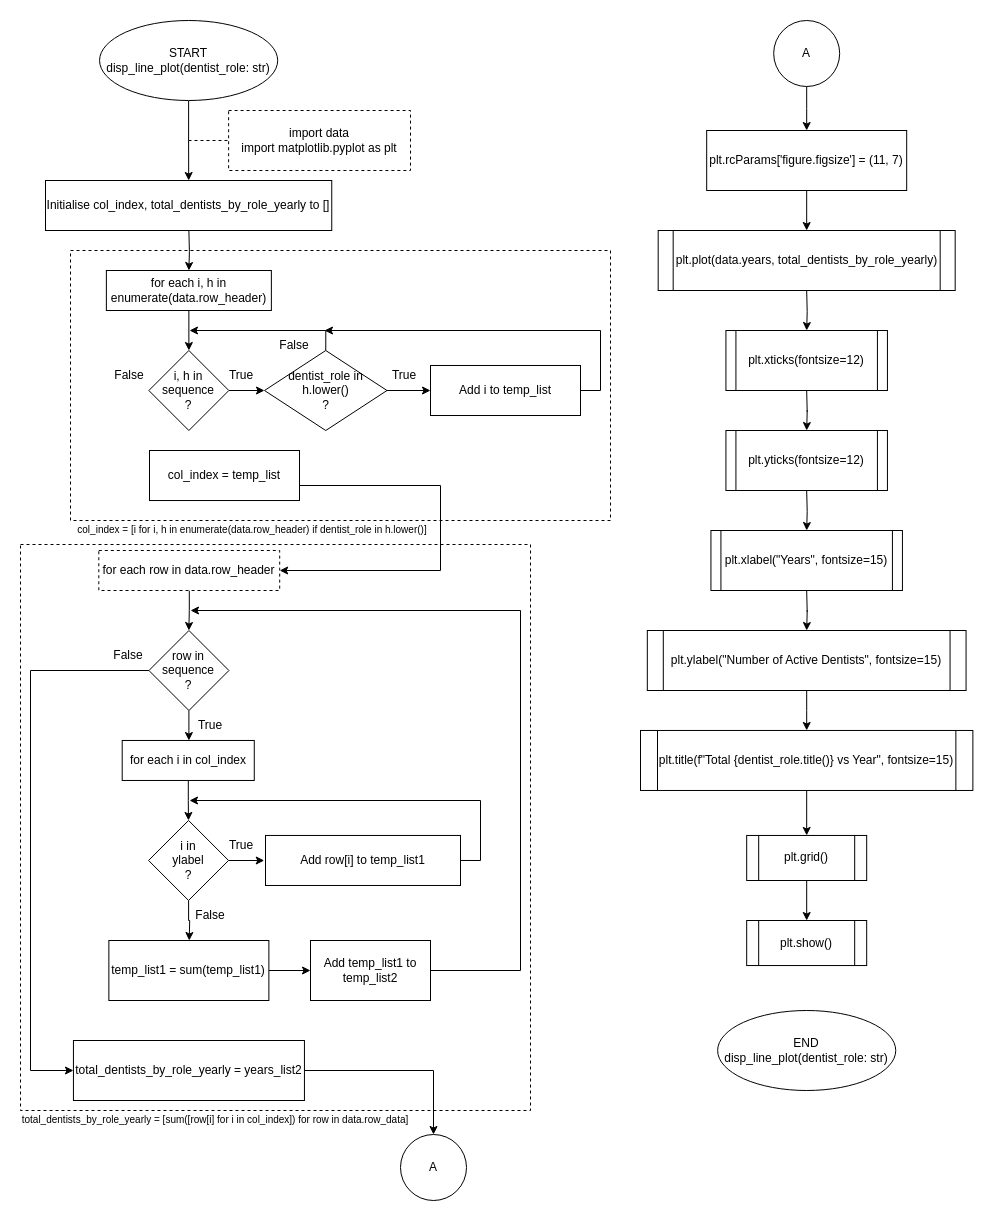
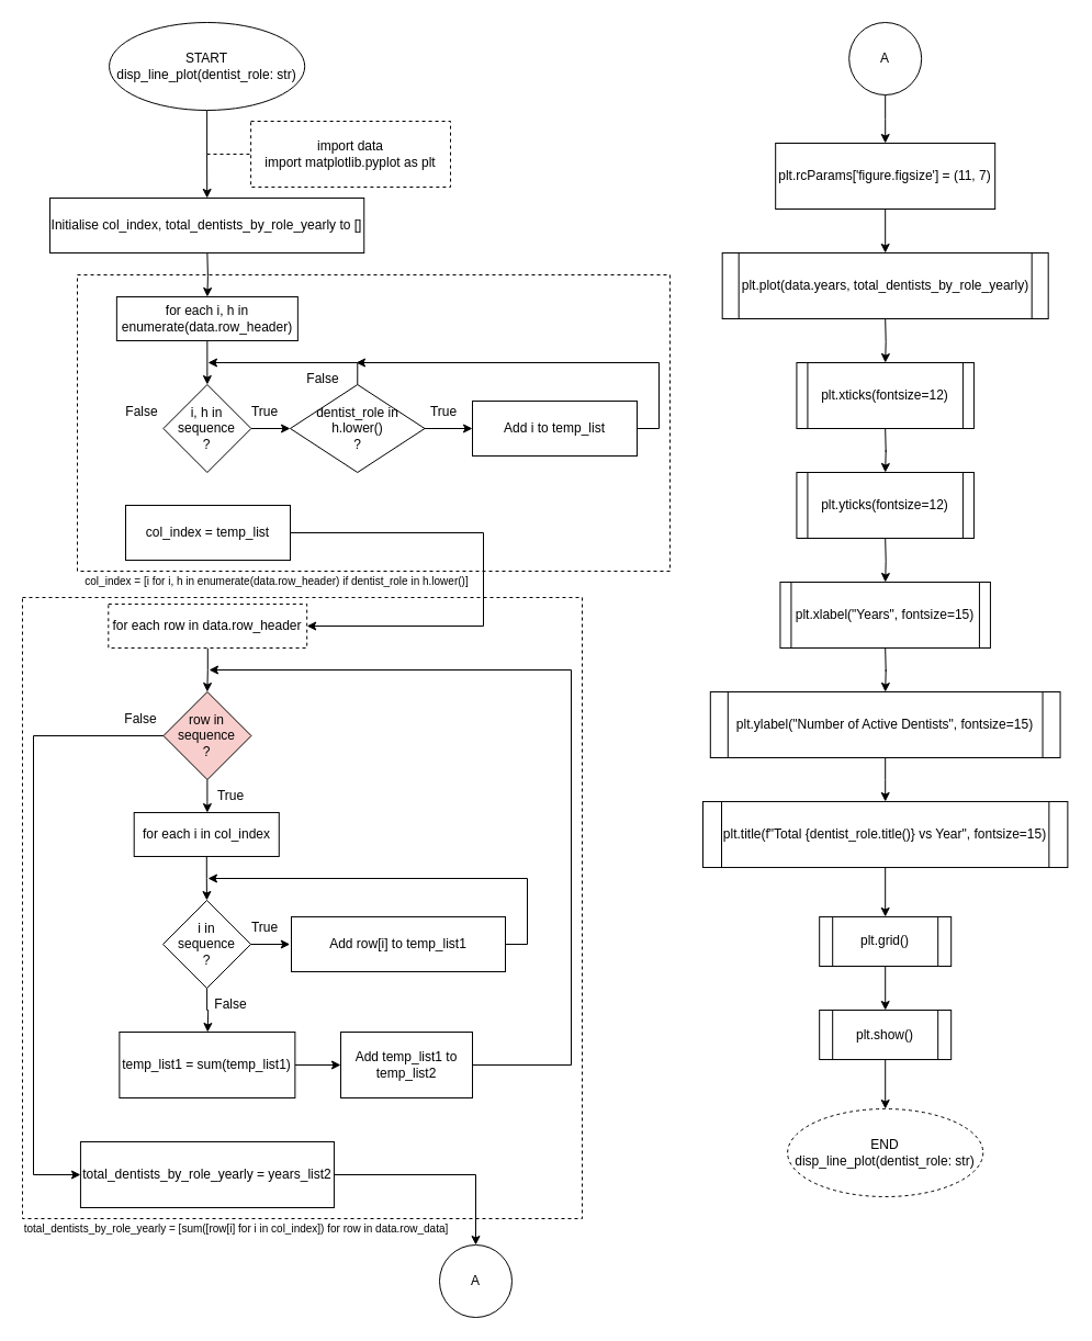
  <mxCell id="0" />
  <mxCell id="1" parent="0" />
  <mxCell id="2" value="" style="rounded=0;whiteSpace=wrap;html=1;glass=0;fillColor=none;dashed=1;" parent="1" vertex="1"><mxGeometry x="20" y="544" width="510" height="566" as="geometry" /></mxCell>
  <mxCell id="3" value="" style="rounded=0;whiteSpace=wrap;html=1;glass=0;fillColor=none;dashed=1;" parent="1" vertex="1"><mxGeometry x="70" y="250" width="540" height="270" as="geometry" /></mxCell>
  <mxCell id="4" value="" style="edgeStyle=orthogonalEdgeStyle;rounded=0;orthogonalLoop=1;jettySize=auto;html=1;" parent="1" source="5" target="6" edge="1"><mxGeometry relative="1" as="geometry" /></mxCell>
  <mxCell id="5" value="START&lt;br&gt;disp_line_plot(dentist_role: str)" style="ellipse;whiteSpace=wrap;html=1;rounded=0;" parent="1" vertex="1"><mxGeometry x="99.07" width="178.12" height="80" as="geometry" y="20" /></mxCell>
  <mxCell id="6" value="Initialise col_index,&amp;nbsp;total_dentists_by_role_yearly to []" style="whiteSpace=wrap;html=1;rounded=0;" parent="1" vertex="1"><mxGeometry x="45" y="180" width="286.25" height="50" as="geometry" /></mxCell>
  <mxCell id="7" value="import data&lt;br&gt;import matplotlib.pyplot as plt" style="rounded=0;whiteSpace=wrap;html=1;glass=0;dashed=1;" parent="1" vertex="1"><mxGeometry x="228.12" y="110" width="181.88" height="60" as="geometry" /></mxCell>
  <mxCell id="8" value="" style="endArrow=none;dashed=1;html=1;rounded=0;strokeColor=default;entryX=0;entryY=0.5;entryDx=0;entryDy=0;" parent="1" target="7" edge="1"><mxGeometry width="50" height="50" relative="1" as="geometry"><mxPoint x="188" y="140" as="sourcePoint" /><mxPoint x="380.12" y="360" as="targetPoint" /></mxGeometry></mxCell>
  <mxCell id="9" value="" style="edgeStyle=orthogonalEdgeStyle;rounded=0;orthogonalLoop=1;jettySize=auto;html=1;" parent="1" target="11" edge="1"><mxGeometry relative="1" as="geometry"><mxPoint x="188.375" y="230" as="sourcePoint" /></mxGeometry></mxCell>
  <mxCell id="10" value="" style="edgeStyle=orthogonalEdgeStyle;rounded=0;orthogonalLoop=1;jettySize=auto;html=1;" parent="1" source="11" target="13" edge="1"><mxGeometry relative="1" as="geometry" /></mxCell>
  <mxCell id="11" value="for each i, h in enumerate(data.row_header)" style="rounded=0;whiteSpace=wrap;html=1;" parent="1" vertex="1"><mxGeometry x="105.87" y="270" width="165" height="40" as="geometry" /></mxCell>
  <mxCell id="12" value="" style="edgeStyle=orthogonalEdgeStyle;rounded=0;orthogonalLoop=1;jettySize=auto;html=1;" parent="1" source="13" target="16" edge="1"><mxGeometry relative="1" as="geometry" /></mxCell>
  <mxCell id="13" value="i, h in sequence&lt;br&gt;?" style="rhombus;whiteSpace=wrap;html=1;" parent="1" vertex="1"><mxGeometry x="148.37" y="350" width="80" height="80" as="geometry" /></mxCell>
  <mxCell id="14" value="" style="edgeStyle=orthogonalEdgeStyle;rounded=0;orthogonalLoop=1;jettySize=auto;html=1;" parent="1" source="16" target="19" edge="1"><mxGeometry relative="1" as="geometry" /></mxCell>
  <mxCell id="15" style="edgeStyle=orthogonalEdgeStyle;rounded=0;orthogonalLoop=1;jettySize=auto;html=1;exitX=0.5;exitY=0;exitDx=0;exitDy=0;" parent="1" source="16" edge="1"><mxGeometry relative="1" as="geometry"><mxPoint x="189" y="330" as="targetPoint" /><Array as="points"><mxPoint x="325" y="330" /></Array></mxGeometry></mxCell>
  <mxCell id="16" value="dentist_role in h.lower()&lt;br&gt;?" style="rhombus;whiteSpace=wrap;html=1;" parent="1" vertex="1"><mxGeometry x="264" y="350" width="122.5" height="80" as="geometry" /></mxCell>
  <mxCell id="17" value="True" style="text;html=1;strokeColor=none;fillColor=none;align=center;verticalAlign=middle;whiteSpace=wrap;rounded=0;" parent="1" vertex="1"><mxGeometry x="210.87" y="360" width="60" height="30" as="geometry" /></mxCell>
  <mxCell id="18" style="edgeStyle=orthogonalEdgeStyle;rounded=0;orthogonalLoop=1;jettySize=auto;html=1;exitX=1;exitY=0.5;exitDx=0;exitDy=0;entryX=1;entryY=0;entryDx=0;entryDy=0;" parent="1" source="19" target="21" edge="1"><mxGeometry relative="1" as="geometry"><mxPoint x="600" y="330" as="targetPoint" /><Array as="points"><mxPoint x="600" y="390" /><mxPoint x="600" y="330" /></Array></mxGeometry></mxCell>
  <mxCell id="19" value="Add i to temp_list" style="rounded=0;whiteSpace=wrap;html=1;" parent="1" vertex="1"><mxGeometry x="430" y="364.99" width="150" height="50.02" as="geometry" /></mxCell>
  <mxCell id="20" value="True" style="text;html=1;strokeColor=none;fillColor=none;align=center;verticalAlign=middle;whiteSpace=wrap;rounded=0;" parent="1" vertex="1"><mxGeometry x="374" y="360" width="60" height="30" as="geometry" /></mxCell>
  <mxCell id="21" value="False" style="text;html=1;strokeColor=none;fillColor=none;align=center;verticalAlign=middle;whiteSpace=wrap;rounded=0;" parent="1" vertex="1"><mxGeometry x="264" y="330" width="60" height="30" as="geometry" /></mxCell>
  <mxCell id="22" value="False" style="text;html=1;strokeColor=none;fillColor=none;align=center;verticalAlign=middle;whiteSpace=wrap;rounded=0;" parent="1" vertex="1"><mxGeometry x="99.07" y="360" width="60" height="30" as="geometry" /></mxCell>
  <mxCell id="23" style="edgeStyle=orthogonalEdgeStyle;rounded=0;orthogonalLoop=1;jettySize=auto;html=1;exitX=1;exitY=0.5;exitDx=0;exitDy=0;entryX=1;entryY=0.5;entryDx=0;entryDy=0;" parent="1" source="24" target="27" edge="1"><mxGeometry relative="1" as="geometry"><mxPoint x="264" y="560" as="targetPoint" /><Array as="points"><mxPoint x="440" y="485" /><mxPoint x="440" y="570" /></Array></mxGeometry></mxCell>
- <mxCell id="24" value="col_index = temp_list" style="rounded=0;whiteSpace=wrap;html=1;" parent="1" vertex="1"><mxGeometry x="149" y="450" width="150" height="50.02" as="geometry" /></mxCell>
+ <mxCell id="24" value="col_index = temp_list" style="rounded=0;whiteSpace=wrap;html=1;" parent="1" vertex="1"><mxGeometry x="114" y="460" width="150" height="50.02" as="geometry" /></mxCell>
  <mxCell id="25" value="&lt;font style=&quot;font-size: 10px;&quot;&gt;col_index = [i for i, h in enumerate(data.row_header) if dentist_role in h.lower()]&lt;/font&gt;" style="text;html=1;strokeColor=none;fillColor=none;align=center;verticalAlign=middle;whiteSpace=wrap;rounded=0;glass=0;dashed=1;" parent="1" vertex="1"><mxGeometry x="74" y="514" width="356" height="30" as="geometry" /></mxCell>
  <mxCell id="26" value="" style="edgeStyle=orthogonalEdgeStyle;rounded=0;orthogonalLoop=1;jettySize=auto;html=1;" parent="1" source="27" edge="1"><mxGeometry relative="1" as="geometry"><mxPoint x="188.37" y="630" as="targetPoint" /></mxGeometry></mxCell>
  <mxCell id="27" value="for each row in data.row_header" style="rounded=0;whiteSpace=wrap;html=1;dashed=1;" parent="1" vertex="1"><mxGeometry x="98.32" y="550" width="180.87" height="40" as="geometry" /></mxCell>
  <mxCell id="28" value="" style="edgeStyle=orthogonalEdgeStyle;rounded=0;orthogonalLoop=1;jettySize=auto;html=1;" parent="1" source="30" edge="1"><mxGeometry relative="1" as="geometry"><mxPoint x="188.4" y="740.03" as="targetPoint" /></mxGeometry></mxCell>
  <mxCell id="29" style="edgeStyle=orthogonalEdgeStyle;rounded=0;orthogonalLoop=1;jettySize=auto;html=1;exitX=0;exitY=0.5;exitDx=0;exitDy=0;entryX=0;entryY=0.5;entryDx=0;entryDy=0;" parent="1" source="30" target="46" edge="1"><mxGeometry relative="1" as="geometry"><mxPoint x="30" y="1070" as="targetPoint" /><Array as="points"><mxPoint x="30" y="670" /><mxPoint x="30" y="1070" /></Array></mxGeometry></mxCell>
- <mxCell id="30" value="row in&lt;br&gt;sequence&lt;br&gt;?" style="rhombus;whiteSpace=wrap;html=1;" parent="1" vertex="1"><mxGeometry x="148.44" y="630" width="80" height="80" as="geometry" /></mxCell>
+ <mxCell id="30" value="row in&lt;br&gt;sequence&lt;br&gt;?" style="rhombus;whiteSpace=wrap;html=1;fillColor=#f8cecc;" parent="1" vertex="1"><mxGeometry x="148.44" y="630" width="80" height="80" as="geometry" /></mxCell>
  <mxCell id="31" value="False" style="text;html=1;strokeColor=none;fillColor=none;align=center;verticalAlign=middle;whiteSpace=wrap;rounded=0;" parent="1" vertex="1"><mxGeometry x="98.32" y="640" width="60" height="30" as="geometry" /></mxCell>
  <mxCell id="32" value="" style="edgeStyle=orthogonalEdgeStyle;rounded=0;orthogonalLoop=1;jettySize=auto;html=1;" parent="1" source="33" target="43" edge="1"><mxGeometry relative="1" as="geometry" /></mxCell>
  <mxCell id="33" value="temp_list1 = sum(temp_list1)" style="whiteSpace=wrap;html=1;rounded=0;" parent="1" vertex="1"><mxGeometry x="108.37" y="940" width="160" height="60" as="geometry" /></mxCell>
  <mxCell id="34" value="" style="edgeStyle=orthogonalEdgeStyle;rounded=0;orthogonalLoop=1;jettySize=auto;html=1;" parent="1" source="35" edge="1"><mxGeometry relative="1" as="geometry"><mxPoint x="187.98" y="819.97" as="targetPoint" /></mxGeometry></mxCell>
  <mxCell id="35" value="for each i in col_index" style="rounded=0;whiteSpace=wrap;html=1;" parent="1" vertex="1"><mxGeometry x="121.7" y="739.97" width="132.07" height="40" as="geometry" /></mxCell>
  <mxCell id="36" value="" style="edgeStyle=orthogonalEdgeStyle;rounded=0;orthogonalLoop=1;jettySize=auto;html=1;" parent="1" source="37" edge="1"><mxGeometry relative="1" as="geometry"><mxPoint x="188.7" y="940" as="targetPoint" /></mxGeometry></mxCell>
- <mxCell id="37" value="i in&lt;br&gt;ylabel&lt;br&gt;?" style="rhombus;whiteSpace=wrap;html=1;" parent="1" vertex="1"><mxGeometry x="148.05" y="819.97" width="80" height="80" as="geometry" /></mxCell>
+ <mxCell id="37" value="i in&lt;br&gt;sequence&lt;br&gt;?" style="rhombus;whiteSpace=wrap;html=1;" parent="1" vertex="1"><mxGeometry x="148.05" y="819.97" width="80" height="80" as="geometry" /></mxCell>
  <mxCell id="38" value="" style="edgeStyle=orthogonalEdgeStyle;rounded=0;orthogonalLoop=1;jettySize=auto;html=1;" parent="1" edge="1"><mxGeometry relative="1" as="geometry"><mxPoint x="228.007" y="860.013" as="sourcePoint" /><mxPoint x="263.747" y="860.013" as="targetPoint" /></mxGeometry></mxCell>
  <mxCell id="39" value="True" style="text;html=1;strokeColor=none;fillColor=none;align=center;verticalAlign=middle;whiteSpace=wrap;rounded=0;" parent="1" vertex="1"><mxGeometry x="210.55" y="829.97" width="60" height="30" as="geometry" /></mxCell>
  <mxCell id="40" style="edgeStyle=orthogonalEdgeStyle;rounded=0;orthogonalLoop=1;jettySize=auto;html=1;exitX=1;exitY=0.5;exitDx=0;exitDy=0;" parent="1" source="41" edge="1"><mxGeometry relative="1" as="geometry"><mxPoint x="189" y="800" as="targetPoint" /><Array as="points"><mxPoint x="480" y="860" /><mxPoint x="480" y="800" /><mxPoint x="190" y="800" /></Array></mxGeometry></mxCell>
  <mxCell id="41" value="Add row[i] to temp_list1" style="rounded=0;whiteSpace=wrap;html=1;" parent="1" vertex="1"><mxGeometry x="265" y="834.96" width="195" height="50.02" as="geometry" /></mxCell>
  <mxCell id="42" style="edgeStyle=orthogonalEdgeStyle;rounded=0;orthogonalLoop=1;jettySize=auto;html=1;exitX=1;exitY=0.5;exitDx=0;exitDy=0;" parent="1" source="43" edge="1"><mxGeometry relative="1" as="geometry"><mxPoint x="190" y="610" as="targetPoint" /><Array as="points"><mxPoint x="520" y="970" /></Array></mxGeometry></mxCell>
  <mxCell id="43" value="Add temp_list1 to temp_list2" style="whiteSpace=wrap;html=1;rounded=0;" parent="1" vertex="1"><mxGeometry x="310" y="940" width="120" height="60" as="geometry" /></mxCell>
  <mxCell id="44" value="False" style="text;html=1;strokeColor=none;fillColor=none;align=center;verticalAlign=middle;whiteSpace=wrap;rounded=0;" parent="1" vertex="1"><mxGeometry x="180" y="899.97" width="60" height="30" as="geometry" /></mxCell>
  <mxCell id="45" style="edgeStyle=orthogonalEdgeStyle;rounded=0;orthogonalLoop=1;jettySize=auto;html=1;exitX=1;exitY=0.5;exitDx=0;exitDy=0;" parent="1" source="46" target="48" edge="1"><mxGeometry relative="1" as="geometry"><mxPoint x="440" y="1140" as="targetPoint" /></mxGeometry></mxCell>
  <mxCell id="46" value="total_dentists_by_role_yearly&amp;nbsp;= years_list2" style="whiteSpace=wrap;html=1;rounded=0;" parent="1" vertex="1"><mxGeometry x="72.94" y="1040" width="231" height="60" as="geometry" /></mxCell>
  <mxCell id="47" value="&lt;font style=&quot;font-size: 10px;&quot;&gt;total_dentists_by_role_yearly = [sum([row[i] for i in col_index]) for row in data.row_data]&lt;/font&gt;" style="text;html=1;strokeColor=none;fillColor=none;align=center;verticalAlign=middle;whiteSpace=wrap;rounded=0;glass=0;dashed=1;" parent="1" vertex="1"><mxGeometry x="20" y="1104" width="390" height="30" as="geometry" /></mxCell>
  <mxCell id="48" value="A" style="ellipse;whiteSpace=wrap;html=1;aspect=fixed;" parent="1" vertex="1"><mxGeometry x="400" y="1134" width="66" height="66" as="geometry" /></mxCell>
  <mxCell id="49" value="True" style="text;html=1;strokeColor=none;fillColor=none;align=center;verticalAlign=middle;whiteSpace=wrap;rounded=0;" parent="1" vertex="1"><mxGeometry x="180" y="709.97" width="60" height="30" as="geometry" /></mxCell>
  <mxCell id="50" value="" style="edgeStyle=orthogonalEdgeStyle;rounded=0;orthogonalLoop=1;jettySize=auto;html=1;" parent="1" source="51" edge="1"><mxGeometry relative="1" as="geometry"><mxPoint x="806.18" y="130" as="targetPoint" /></mxGeometry></mxCell>
  <mxCell id="51" value="A" style="ellipse;whiteSpace=wrap;html=1;aspect=fixed;" parent="1" vertex="1"><mxGeometry x="773.18" width="66" height="66" as="geometry" y="20" /></mxCell>
  <mxCell id="52" value="" style="edgeStyle=orthogonalEdgeStyle;rounded=0;orthogonalLoop=1;jettySize=auto;html=1;" parent="1" source="53" target="54" edge="1"><mxGeometry relative="1" as="geometry" /></mxCell>
  <mxCell id="53" value="plt.rcParams['figure.figsize'] = (11, 7)" style="rounded=0;whiteSpace=wrap;html=1;" parent="1" vertex="1"><mxGeometry x="706.18" y="130" width="200" height="60" as="geometry" /></mxCell>
  <mxCell id="54" value="plt.plot(data.years, total_dentists_by_role_yearly)" style="shape=process;whiteSpace=wrap;html=1;backgroundOutline=1;rounded=0;size=0.05;" parent="1" vertex="1"><mxGeometry x="657.68" y="230" width="297" height="60" as="geometry" /></mxCell>
  <mxCell id="55" value="" style="edgeStyle=orthogonalEdgeStyle;rounded=0;orthogonalLoop=1;jettySize=auto;html=1;" parent="1" target="56" edge="1"><mxGeometry relative="1" as="geometry"><mxPoint x="806.18" y="290" as="sourcePoint" /></mxGeometry></mxCell>
  <mxCell id="56" value="plt.xticks(fontsize=12)" style="shape=process;whiteSpace=wrap;html=1;backgroundOutline=1;rounded=0;size=0.062;" parent="1" vertex="1"><mxGeometry x="725.43" y="330" width="161.5" height="60" as="geometry" /></mxCell>
  <mxCell id="57" value="" style="edgeStyle=orthogonalEdgeStyle;rounded=0;orthogonalLoop=1;jettySize=auto;html=1;" parent="1" edge="1"><mxGeometry relative="1" as="geometry"><mxPoint x="806.18" y="390" as="sourcePoint" /><mxPoint x="806.18" y="430" as="targetPoint" /></mxGeometry></mxCell>
  <mxCell id="58" value="" style="edgeStyle=orthogonalEdgeStyle;rounded=0;orthogonalLoop=1;jettySize=auto;html=1;" parent="1" target="59" edge="1"><mxGeometry relative="1" as="geometry"><mxPoint x="806.18" y="490" as="sourcePoint" /></mxGeometry></mxCell>
  <mxCell id="59" value="plt.xlabel(&quot;Years&quot;, fontsize=15)" style="shape=process;whiteSpace=wrap;html=1;backgroundOutline=1;rounded=0;size=0.052;" parent="1" vertex="1"><mxGeometry x="710.43" y="530" width="191.5" height="60" as="geometry" /></mxCell>
  <mxCell id="60" value="" style="edgeStyle=orthogonalEdgeStyle;rounded=0;orthogonalLoop=1;jettySize=auto;html=1;" parent="1" edge="1"><mxGeometry relative="1" as="geometry"><mxPoint x="806.18" y="590" as="sourcePoint" /><mxPoint x="806.18" y="630" as="targetPoint" /></mxGeometry></mxCell>
  <mxCell id="61" value="plt.yticks(fontsize=12)" style="shape=process;whiteSpace=wrap;html=1;backgroundOutline=1;rounded=0;size=0.062;" parent="1" vertex="1"><mxGeometry x="725.43" y="430" width="161.5" height="60" as="geometry" /></mxCell>
  <mxCell id="62" value="" style="edgeStyle=orthogonalEdgeStyle;rounded=0;orthogonalLoop=1;jettySize=auto;html=1;" parent="1" source="63" target="65" edge="1"><mxGeometry relative="1" as="geometry" /></mxCell>
  <mxCell id="63" value="plt.ylabel(&quot;Number of Active Dentists&quot;, fontsize=15)" style="shape=process;whiteSpace=wrap;html=1;backgroundOutline=1;rounded=0;size=0.051;" parent="1" vertex="1"><mxGeometry x="646.81" y="630" width="318.75" height="60" as="geometry" /></mxCell>
  <mxCell id="64" value="" style="edgeStyle=orthogonalEdgeStyle;rounded=0;orthogonalLoop=1;jettySize=auto;html=1;" parent="1" source="65" target="67" edge="1"><mxGeometry relative="1" as="geometry" /></mxCell>
  <mxCell id="65" value="plt.title(f&quot;Total {dentist_role.title()} vs Year&quot;, fontsize=15)" style="shape=process;whiteSpace=wrap;html=1;backgroundOutline=1;rounded=0;size=0.051;" parent="1" vertex="1"><mxGeometry x="640" y="729.97" width="332.37" height="60" as="geometry" /></mxCell>
  <mxCell id="66" value="" style="edgeStyle=orthogonalEdgeStyle;rounded=0;orthogonalLoop=1;jettySize=auto;html=1;" parent="1" source="67" target="69" edge="1"><mxGeometry relative="1" as="geometry" /></mxCell>
  <mxCell id="67" value="plt.grid()" style="shape=process;whiteSpace=wrap;html=1;backgroundOutline=1;" parent="1" vertex="1"><mxGeometry x="746.19" y="834.96" width="120" height="45.04" as="geometry" /></mxCell>
+ <mxCell id="68" value="" style="edgeStyle=orthogonalEdgeStyle;rounded=0;orthogonalLoop=1;jettySize=auto;html=1;" parent="1" source="69" target="70" edge="1"><mxGeometry relative="1" as="geometry" /></mxCell>
  <mxCell id="69" value="plt.show()" style="shape=process;whiteSpace=wrap;html=1;backgroundOutline=1;" parent="1" vertex="1"><mxGeometry x="746.18" y="920" width="120" height="45.04" as="geometry" /></mxCell>
- <mxCell id="70" value="END&lt;br&gt;disp_line_plot(dentist_role: str)" style="ellipse;whiteSpace=wrap;html=1;rounded=0;" parent="1" vertex="1"><mxGeometry x="717.13" y="1010" width="178.12" height="80" as="geometry" /></mxCell>
+ <mxCell id="70" value="END&lt;br&gt;disp_line_plot(dentist_role: str)" style="ellipse;whiteSpace=wrap;html=1;rounded=0;dashed=1;" parent="1" vertex="1"><mxGeometry x="717.13" y="1010" width="178.12" height="80" as="geometry" /></mxCell>
